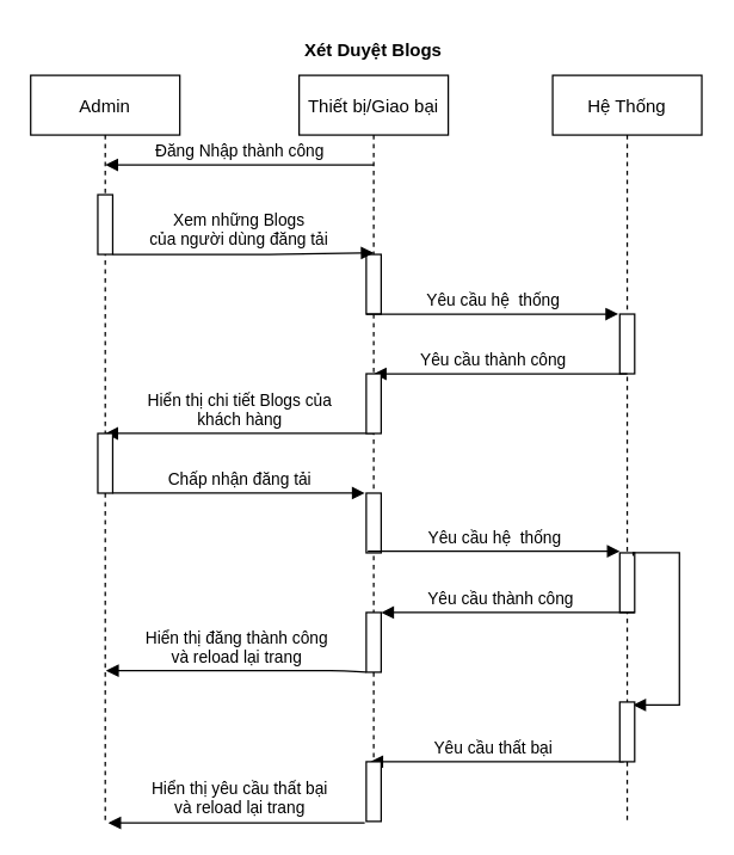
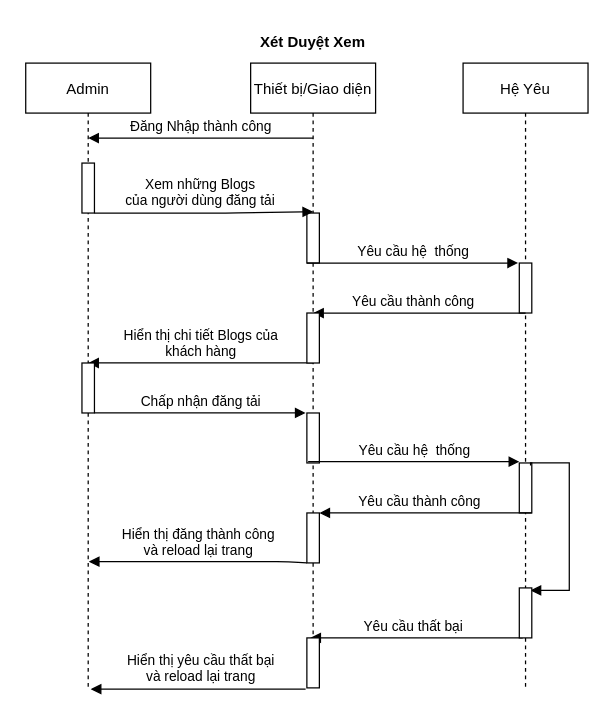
  <mxCell id="0" />
  <mxCell id="1" parent="0" />
  <mxCell id="2" value="Admin" style="shape=umlLifeline;perimeter=lifelinePerimeter;container=1;collapsible=0;recursiveResize=0;rounded=0;shadow=0;strokeWidth=1;" vertex="1" parent="1"><mxGeometry x="20" y="50" width="100" height="500" as="geometry" /></mxCell>
  <mxCell id="3" value="" style="points=[];perimeter=orthogonalPerimeter;rounded=0;shadow=0;strokeWidth=1;" vertex="1" parent="2"><mxGeometry x="45" y="80" width="10" height="40" as="geometry" /></mxCell>
- <mxCell id="4" value="Thiết bị/Giao bại" style="shape=umlLifeline;perimeter=lifelinePerimeter;container=1;collapsible=0;recursiveResize=0;rounded=0;shadow=0;strokeWidth=1;" vertex="1" parent="1"><mxGeometry x="200" y="50" width="100" height="500" as="geometry" /></mxCell>
+ <mxCell id="4" value="Thiết bị/Giao diện" style="shape=umlLifeline;perimeter=lifelinePerimeter;container=1;collapsible=0;recursiveResize=0;rounded=0;shadow=0;strokeWidth=1;" vertex="1" parent="1"><mxGeometry x="200" y="50" width="100" height="500" as="geometry" /></mxCell>
  <mxCell id="5" value="" style="points=[];perimeter=orthogonalPerimeter;rounded=0;shadow=0;strokeWidth=1;" vertex="1" parent="4"><mxGeometry x="45" y="120" width="10" height="40" as="geometry" /></mxCell>
  <mxCell id="6" value="Xem những Blogs&#10;của người dùng đăng tải" style="verticalAlign=bottom;endArrow=block;shadow=0;strokeWidth=1;" edge="1" parent="1" source="3"><mxGeometry x="-0.029" y="1" relative="1" as="geometry"><mxPoint x="175" y="130" as="sourcePoint" /><mxPoint x="250" y="169" as="targetPoint" /><Array as="points"><mxPoint x="180" y="170" /></Array><mxPoint as="offset" /></mxGeometry></mxCell>
- <mxCell id="7" value="Hệ Thống" style="shape=umlLifeline;perimeter=lifelinePerimeter;container=1;collapsible=0;recursiveResize=0;rounded=0;shadow=0;strokeWidth=1;" vertex="1" parent="1"><mxGeometry x="370" y="50" width="100" height="500" as="geometry" /></mxCell>
+ <mxCell id="7" value="Hệ Yêu" style="shape=umlLifeline;perimeter=lifelinePerimeter;container=1;collapsible=0;recursiveResize=0;rounded=0;shadow=0;strokeWidth=1;" vertex="1" parent="1"><mxGeometry x="370" y="50" width="100" height="500" as="geometry" /></mxCell>
  <mxCell id="8" value="" style="points=[];perimeter=orthogonalPerimeter;rounded=0;shadow=0;strokeWidth=1;" vertex="1" parent="7"><mxGeometry x="45" y="160" width="10" height="40" as="geometry" /></mxCell>
  <mxCell id="9" value="Yêu cầu hệ&amp;nbsp; thống" style="html=1;verticalAlign=bottom;endArrow=block;entryX=-0.1;entryY=0;entryDx=0;entryDy=0;entryPerimeter=0;" edge="1" parent="1" target="8"><mxGeometry x="0.006" width="80" relative="1" as="geometry"><mxPoint x="245" y="210" as="sourcePoint" /><mxPoint x="410" y="210" as="targetPoint" /><mxPoint as="offset" /></mxGeometry></mxCell>
  <mxCell id="10" value="Yêu cầu thành công" style="html=1;verticalAlign=bottom;endArrow=block;exitX=0.5;exitY=1;exitDx=0;exitDy=0;exitPerimeter=0;" edge="1" parent="1" source="8"><mxGeometry x="0.059" width="80" relative="1" as="geometry"><mxPoint x="335" y="250" as="sourcePoint" /><mxPoint x="250" y="250" as="targetPoint" /><mxPoint as="offset" /></mxGeometry></mxCell>
  <mxCell id="11" value="Hiển thị chi tiết Blogs của&lt;br&gt;khách hàng" style="html=1;verticalAlign=bottom;endArrow=block;exitX=0.5;exitY=1;exitDx=0;exitDy=0;exitPerimeter=0;" edge="1" parent="1" source="12"><mxGeometry width="80" relative="1" as="geometry"><mxPoint x="240" y="290" as="sourcePoint" /><mxPoint x="70" y="290" as="targetPoint" /><mxPoint as="offset" /></mxGeometry></mxCell>
  <mxCell id="12" value="" style="points=[];perimeter=orthogonalPerimeter;rounded=0;shadow=0;strokeWidth=1;" vertex="1" parent="1"><mxGeometry x="245" y="250" width="10" height="40" as="geometry" /></mxCell>
  <mxCell id="13" value="" style="html=1;points=[];perimeter=orthogonalPerimeter;" vertex="1" parent="1"><mxGeometry x="415" y="370" width="10" height="40" as="geometry" /></mxCell>
  <mxCell id="14" value="" style="edgeStyle=orthogonalEdgeStyle;html=1;align=left;spacingLeft=2;endArrow=block;rounded=0;entryX=0.9;entryY=0.05;entryDx=0;entryDy=0;entryPerimeter=0;exitX=0.54;exitY=0.644;exitDx=0;exitDy=0;exitPerimeter=0;" edge="1" parent="1" source="7" target="27"><mxGeometry y="85" relative="1" as="geometry"><mxPoint x="425" y="250" as="sourcePoint" /><Array as="points"><mxPoint x="424" y="370" /><mxPoint x="455" y="370" /><mxPoint x="455" y="472" /></Array><mxPoint as="offset" /></mxGeometry></mxCell>
  <mxCell id="15" value="Yêu cầu thất bại" style="html=1;verticalAlign=bottom;endArrow=block;exitX=0.5;exitY=1;exitDx=0;exitDy=0;exitPerimeter=0;" edge="1" parent="1"><mxGeometry x="0.032" width="80" relative="1" as="geometry"><mxPoint x="417.75" y="510" as="sourcePoint" /><mxPoint x="247.75" y="510" as="targetPoint" /><mxPoint as="offset" /></mxGeometry></mxCell>
  <mxCell id="16" value="" style="points=[];perimeter=orthogonalPerimeter;rounded=0;shadow=0;strokeWidth=1;" vertex="1" parent="1"><mxGeometry x="245" y="510" width="10" height="40" as="geometry" /></mxCell>
  <mxCell id="17" value="Hiển thị yêu cầu thất bại&lt;br&gt;và reload lại trang" style="html=1;verticalAlign=bottom;endArrow=block;exitX=-0.1;exitY=1.025;exitDx=0;exitDy=0;exitPerimeter=0;" edge="1" parent="1" source="16"><mxGeometry x="-0.023" y="-1" width="80" relative="1" as="geometry"><mxPoint x="247.75" y="599" as="sourcePoint" /><mxPoint x="72" y="551" as="targetPoint" /><mxPoint as="offset" /><Array as="points"><mxPoint x="160" y="551" /></Array></mxGeometry></mxCell>
- <mxCell id="18" value="Xét Duyệt Blogs" style="text;align=center;fontStyle=1;verticalAlign=middle;spacingLeft=3;spacingRight=3;strokeColor=none;rotatable=0;points=[[0,0.5],[1,0.5]];portConstraint=eastwest;" vertex="1" parent="1"><mxGeometry x="210" y="20" width="80" height="26" as="geometry" /></mxCell>
+ <mxCell id="18" value="Xét Duyệt Xem" style="text;align=center;fontStyle=1;verticalAlign=middle;spacingLeft=3;spacingRight=3;strokeColor=none;rotatable=0;points=[[0,0.5],[1,0.5]];portConstraint=eastwest;" vertex="1" parent="1"><mxGeometry x="210" y="20" width="80" height="26" as="geometry" /></mxCell>
  <mxCell id="19" value="Đăng Nhập thành công" style="html=1;verticalAlign=bottom;endArrow=block;exitX=0.5;exitY=1;exitDx=0;exitDy=0;exitPerimeter=0;" edge="1" parent="1"><mxGeometry width="80" relative="1" as="geometry"><mxPoint x="250" y="110" as="sourcePoint" /><mxPoint x="70" y="110" as="targetPoint" /><mxPoint as="offset" /></mxGeometry></mxCell>
  <mxCell id="20" value="" style="points=[];perimeter=orthogonalPerimeter;rounded=0;shadow=0;strokeWidth=1;" vertex="1" parent="1"><mxGeometry x="65" y="290" width="10" height="40" as="geometry" /></mxCell>
  <mxCell id="21" value="Chấp nhận đăng tải" style="html=1;verticalAlign=bottom;endArrow=block;entryX=-0.1;entryY=0;entryDx=0;entryDy=0;entryPerimeter=0;" edge="1" parent="1"><mxGeometry x="0.006" width="80" relative="1" as="geometry"><mxPoint x="75" y="330" as="sourcePoint" /><mxPoint x="244" y="330" as="targetPoint" /><mxPoint as="offset" /></mxGeometry></mxCell>
  <mxCell id="22" value="" style="points=[];perimeter=orthogonalPerimeter;rounded=0;shadow=0;strokeWidth=1;" vertex="1" parent="1"><mxGeometry x="245" y="330" width="10" height="40" as="geometry" /></mxCell>
  <mxCell id="23" value="Yêu cầu hệ&amp;nbsp; thống" style="html=1;verticalAlign=bottom;endArrow=block;entryX=-0.1;entryY=0;entryDx=0;entryDy=0;entryPerimeter=0;" edge="1" parent="1"><mxGeometry x="0.006" width="80" relative="1" as="geometry"><mxPoint x="246" y="369" as="sourcePoint" /><mxPoint x="415" y="369" as="targetPoint" /><mxPoint as="offset" /></mxGeometry></mxCell>
  <mxCell id="24" value="Yêu cầu thành công" style="html=1;verticalAlign=bottom;endArrow=block;exitX=0.5;exitY=1;exitDx=0;exitDy=0;exitPerimeter=0;" edge="1" parent="1"><mxGeometry x="0.059" width="80" relative="1" as="geometry"><mxPoint x="425" y="410" as="sourcePoint" /><mxPoint x="255" y="410" as="targetPoint" /><mxPoint as="offset" /></mxGeometry></mxCell>
  <mxCell id="25" value="" style="points=[];perimeter=orthogonalPerimeter;rounded=0;shadow=0;strokeWidth=1;" vertex="1" parent="1"><mxGeometry x="245" y="410" width="10" height="40" as="geometry" /></mxCell>
  <mxCell id="26" value="Hiển thị đăng thành công&lt;br&gt;và reload lại trang" style="html=1;verticalAlign=bottom;endArrow=block;exitX=-0.1;exitY=1.025;exitDx=0;exitDy=0;exitPerimeter=0;" edge="1" parent="1"><mxGeometry width="80" relative="1" as="geometry"><mxPoint x="245" y="450" as="sourcePoint" /><mxPoint x="70.5" y="449" as="targetPoint" /><mxPoint as="offset" /><Array as="points"><mxPoint x="231" y="449" /></Array></mxGeometry></mxCell>
  <mxCell id="27" value="" style="html=1;points=[];perimeter=orthogonalPerimeter;" vertex="1" parent="1"><mxGeometry x="415" y="470" width="10" height="40" as="geometry" /></mxCell>
